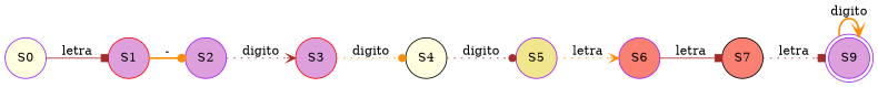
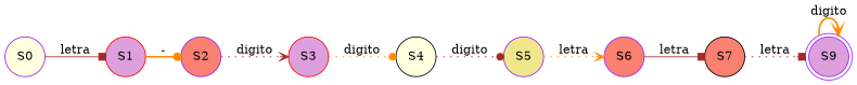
  digraph {
    rankdir=LR
    node [color=purple fillcolor=plum shape=circle style=filled]
    edge [arrowhead=vee color=brown style=dotted]
    n1 [label=S9 shape=doublecircle]
    S0 [fillcolor=lightyellow]
    S1 [color=red]
-   S2
+   S2 [fillcolor=salmon]
    S3 [color=red]
    S4 [color=black fillcolor=lightyellow]
    S5 [fillcolor=khaki]
    S6 [fillcolor=salmon]
    S7 [color=black fillcolor=salmon]
    n1 -> n1 [color=darkorange label=digito style=bold]
    S0 -> S1 [arrowhead=box label=letra style=solid]
    S1 -> S2 [arrowhead=dot color=darkorange label="-" style=bold]
    S2 -> S3 [label=digito]
    S3 -> S4 [arrowhead=dot color=darkorange label=digito]
    S4 -> S5 [arrowhead=dot label=digito]
    S5 -> S6 [color=darkorange label=letra]
    S6 -> S7 [arrowhead=box label=letra style=solid]
    S7 -> n1 [arrowhead=box label=letra]
  }
